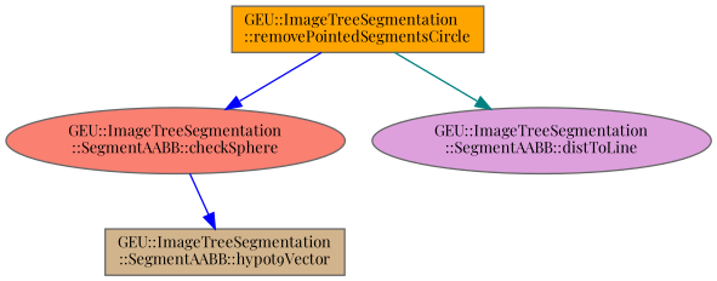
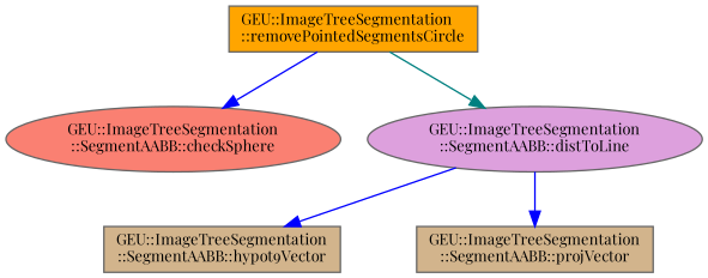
  digraph {
    fontname="Playfair Display"
    rankdir=TB
    node [color=grey40 fillcolor=tan fontname="Playfair Display" fontsize=10 shape=box style=filled]
    edge [color=blue fontname="Playfair Display" fontsize=10 labelfontname=Helvetica labelfontsize=10 style=solid]
    n1 [color=gray40 fillcolor=orange fontcolor=black height=0.2 label="GEU::ImageTreeSegmentation\l::removePointedSegmentsCircle" width=0.4]
    n2 [fillcolor=salmon height=0.2 label="GEU::ImageTreeSegmentation\l::SegmentAABB::checkSphere" shape=ellipse width=0.4]
    n3 [fillcolor=plum height=0.2 label="GEU::ImageTreeSegmentation\l::SegmentAABB::distToLine" shape=ellipse width=0.4]
    n4 [height=0.2 label="GEU::ImageTreeSegmentation\l::SegmentAABB::hypot9Vector" width=0.4]
+   n5 [height=0.2 label="GEU::ImageTreeSegmentation\l::SegmentAABB::projVector" width=0.4]
    n1 -> n2
    n1 -> n3 [color=teal]
-   n2 -> n4
+   n3 -> n4
+   n3 -> n5
  }
